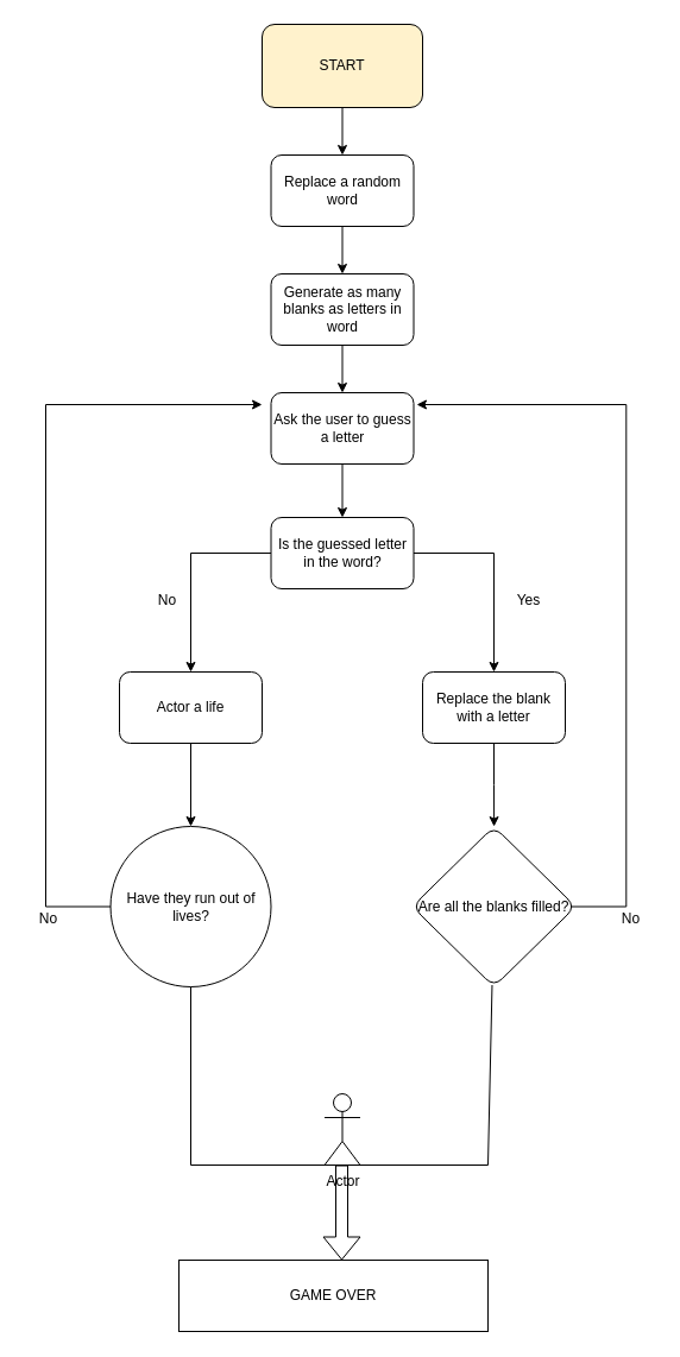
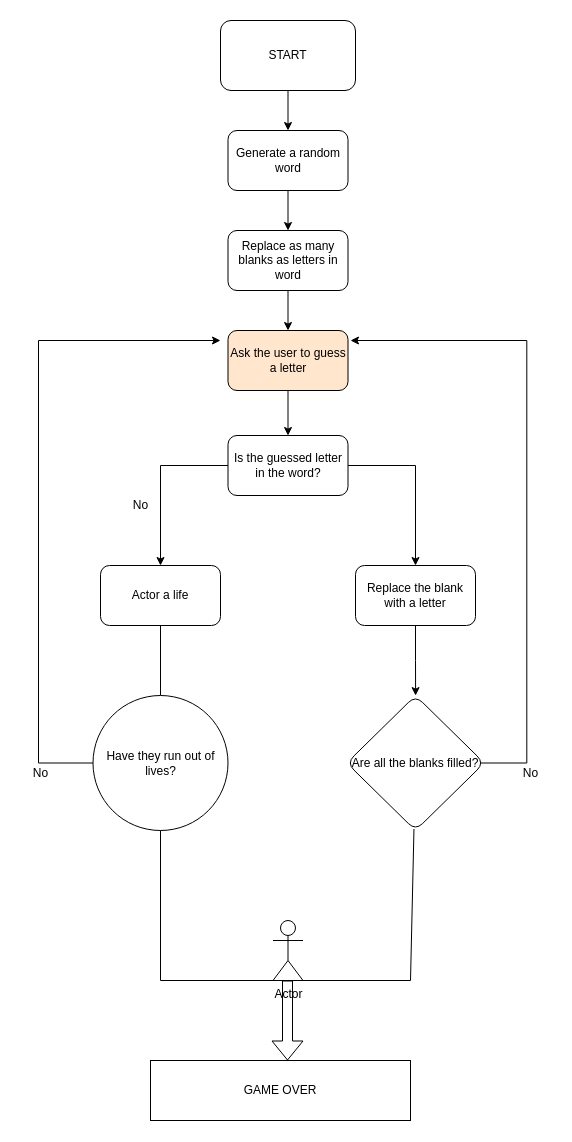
  <mxCell id="0" />
  <mxCell id="1" parent="0" />
  <mxCell id="2" value="" style="edgeStyle=orthogonalEdgeStyle;rounded=0;orthogonalLoop=1;jettySize=auto;html=1;" edge="1" parent="1" source="3" target="5"><mxGeometry relative="1" as="geometry" /></mxCell>
- <mxCell id="3" value="START" style="rounded=1;whiteSpace=wrap;html=1;fontSize=12;glass=0;strokeWidth=1;shadow=0;fillColor=#fff2cc;" parent="1" vertex="1"><mxGeometry x="220" y="20" width="135" height="70" as="geometry" /></mxCell>
+ <mxCell id="3" value="START" style="rounded=1;whiteSpace=wrap;html=1;fontSize=12;glass=0;strokeWidth=1;shadow=0;" parent="1" vertex="1"><mxGeometry x="220" y="20" width="135" height="70" as="geometry" /></mxCell>
  <mxCell id="4" value="" style="edgeStyle=orthogonalEdgeStyle;rounded=0;orthogonalLoop=1;jettySize=auto;html=1;" edge="1" parent="1" source="5" target="7"><mxGeometry relative="1" as="geometry" /></mxCell>
- <mxCell id="5" value="Replace a random word" style="whiteSpace=wrap;html=1;rounded=1;glass=0;strokeWidth=1;shadow=0;" vertex="1" parent="1"><mxGeometry x="227.5" y="130" width="120" height="60" as="geometry" /></mxCell>
+ <mxCell id="5" value="Generate a random word" style="whiteSpace=wrap;html=1;rounded=1;glass=0;strokeWidth=1;shadow=0;" vertex="1" parent="1"><mxGeometry x="227.5" y="130" width="120" height="60" as="geometry" /></mxCell>
  <mxCell id="6" value="" style="edgeStyle=orthogonalEdgeStyle;rounded=0;orthogonalLoop=1;jettySize=auto;html=1;" edge="1" parent="1" source="7" target="9"><mxGeometry relative="1" as="geometry" /></mxCell>
- <mxCell id="7" value="Generate as many blanks as letters in word" style="whiteSpace=wrap;html=1;rounded=1;glass=0;strokeWidth=1;shadow=0;" vertex="1" parent="1"><mxGeometry x="227.5" y="230" width="120" height="60" as="geometry" /></mxCell>
+ <mxCell id="7" value="Replace as many blanks as letters in word" style="whiteSpace=wrap;html=1;rounded=1;glass=0;strokeWidth=1;shadow=0;" vertex="1" parent="1"><mxGeometry x="227.5" y="230" width="120" height="60" as="geometry" /></mxCell>
  <mxCell id="8" value="" style="edgeStyle=orthogonalEdgeStyle;rounded=0;orthogonalLoop=1;jettySize=auto;html=1;" edge="1" parent="1" source="9" target="12"><mxGeometry relative="1" as="geometry" /></mxCell>
- <mxCell id="9" value="Ask the user to guess a letter" style="whiteSpace=wrap;html=1;rounded=1;glass=0;strokeWidth=1;shadow=0;" vertex="1" parent="1"><mxGeometry x="227.5" y="330" width="120" height="60" as="geometry" /></mxCell>
+ <mxCell id="9" value="Ask the user to guess a letter" style="whiteSpace=wrap;html=1;rounded=1;glass=0;strokeWidth=1;shadow=0;fillColor=#ffe6cc;" vertex="1" parent="1"><mxGeometry x="227.5" y="330" width="120" height="60" as="geometry" /></mxCell>
  <mxCell id="10" value="" style="edgeStyle=orthogonalEdgeStyle;rounded=0;orthogonalLoop=1;jettySize=auto;html=1;" edge="1" parent="1" source="12" target="14"><mxGeometry relative="1" as="geometry" /></mxCell>
  <mxCell id="11" value="" style="edgeStyle=orthogonalEdgeStyle;rounded=0;orthogonalLoop=1;jettySize=auto;html=1;" edge="1" parent="1" source="12" target="16"><mxGeometry relative="1" as="geometry" /></mxCell>
  <mxCell id="12" value="Is the guessed letter in the word?" style="whiteSpace=wrap;html=1;rounded=1;glass=0;strokeWidth=1;shadow=0;" vertex="1" parent="1"><mxGeometry x="227.5" y="435" width="120" height="60" as="geometry" /></mxCell>
  <mxCell id="13" value="" style="edgeStyle=orthogonalEdgeStyle;rounded=0;orthogonalLoop=1;jettySize=auto;html=1;fontFamily=Helvetica;fontSize=12;fontColor=default;" edge="1" parent="1" source="14" target="20"><mxGeometry relative="1" as="geometry" /></mxCell>
  <mxCell id="14" value="Replace the blank with a letter" style="whiteSpace=wrap;html=1;rounded=1;glass=0;strokeWidth=1;shadow=0;" vertex="1" parent="1"><mxGeometry x="355" y="565" width="120" height="60" as="geometry" /></mxCell>
- <mxCell id="15" value="" style="edgeStyle=orthogonalEdgeStyle;rounded=0;orthogonalLoop=1;jettySize=auto;html=1;fontFamily=Helvetica;fontSize=12;fontColor=default;" edge="1" parent="1" source="16" target="22"><mxGeometry relative="1" as="geometry" /></mxCell>
+ <mxCell id="15" value="" style="edgeStyle=orthogonalEdgeStyle;rounded=0;orthogonalLoop=1;jettySize=auto;html=1;fontFamily=Helvetica;fontSize=12;fontColor=default;endArrow=none;" edge="1" parent="1" source="16" target="22"><mxGeometry relative="1" as="geometry" /></mxCell>
  <mxCell id="16" value="Actor a life" style="whiteSpace=wrap;html=1;rounded=1;glass=0;strokeWidth=1;shadow=0;" vertex="1" parent="1"><mxGeometry x="100" y="565" width="120" height="60" as="geometry" /></mxCell>
- <mxCell id="17" value="Yes" style="text;html=1;align=center;verticalAlign=middle;resizable=0;points=[];autosize=1;strokeColor=none;fillColor=none;" vertex="1" parent="1"><mxGeometry x="424" y="490" width="40" height="30" as="geometry" /></mxCell>
  <mxCell id="18" value="&lt;div&gt;No&lt;/div&gt;" style="text;html=1;align=center;verticalAlign=middle;resizable=0;points=[];autosize=1;strokeColor=none;fillColor=none;" vertex="1" parent="1"><mxGeometry x="120" y="490" width="40" height="30" as="geometry" /></mxCell>
  <mxCell id="19" value="" style="edgeStyle=orthogonalEdgeStyle;rounded=0;orthogonalLoop=1;jettySize=auto;html=1;fontFamily=Helvetica;fontSize=12;fontColor=default;" edge="1" parent="1"><mxGeometry relative="1" as="geometry"><mxPoint x="400" y="762.5" as="sourcePoint" /><mxPoint x="350" y="340" as="targetPoint" /><Array as="points"><mxPoint x="526.25" y="763" /></Array></mxGeometry></mxCell>
  <mxCell id="20" value="Are all the blanks filled?" style="rhombus;whiteSpace=wrap;html=1;rounded=1;glass=0;strokeWidth=1;shadow=0;" vertex="1" parent="1"><mxGeometry x="346.25" y="695" width="137.5" height="135" as="geometry" /></mxCell>
  <mxCell id="21" value="" style="edgeStyle=orthogonalEdgeStyle;rounded=0;orthogonalLoop=1;jettySize=auto;html=1;fontFamily=Helvetica;fontSize=12;fontColor=default;exitX=0;exitY=0.5;exitDx=0;exitDy=0;" edge="1" parent="1" source="22"><mxGeometry relative="1" as="geometry"><mxPoint x="80" y="762.5" as="sourcePoint" /><mxPoint x="220" y="340" as="targetPoint" /><Array as="points"><mxPoint x="38" y="763" /><mxPoint x="38" y="340" /></Array></mxGeometry></mxCell>
  <mxCell id="22" value="Have they run out of lives?" style="ellipse;whiteSpace=wrap;html=1;glass=0;strokeWidth=1;shadow=0;" vertex="1" parent="1"><mxGeometry x="92.5" y="695" width="135" height="135" as="geometry" /></mxCell>
  <mxCell id="23" value="No" style="text;html=1;align=center;verticalAlign=middle;resizable=0;points=[];autosize=1;strokeColor=none;fillColor=none;fontFamily=Helvetica;fontSize=12;fontColor=default;" vertex="1" parent="1"><mxGeometry x="510" y="758" width="40" height="30" as="geometry" /></mxCell>
  <mxCell id="24" value="No" style="text;html=1;align=center;verticalAlign=middle;resizable=0;points=[];autosize=1;strokeColor=none;fillColor=none;fontFamily=Helvetica;fontSize=12;fontColor=default;" vertex="1" parent="1"><mxGeometry x="20" y="758" width="40" height="30" as="geometry" /></mxCell>
  <mxCell id="25" value="" style="endArrow=none;html=1;rounded=0;fontFamily=Helvetica;fontSize=12;fontColor=default;" edge="1" parent="1"><mxGeometry width="50" height="50" relative="1" as="geometry"><mxPoint x="160" y="980" as="sourcePoint" /><mxPoint x="410" y="980" as="targetPoint" /></mxGeometry></mxCell>
  <mxCell id="26" value="" style="endArrow=none;html=1;rounded=0;fontFamily=Helvetica;fontSize=12;fontColor=default;" edge="1" parent="1" source="20"><mxGeometry width="50" height="50" relative="1" as="geometry"><mxPoint x="280" y="990" as="sourcePoint" /><mxPoint x="410" y="980" as="targetPoint" /></mxGeometry></mxCell>
  <mxCell id="27" value="" style="endArrow=none;html=1;rounded=0;fontFamily=Helvetica;fontSize=12;fontColor=default;entryX=0.5;entryY=1;entryDx=0;entryDy=0;" edge="1" parent="1" target="22"><mxGeometry width="50" height="50" relative="1" as="geometry"><mxPoint x="160" y="980" as="sourcePoint" /><mxPoint x="330" y="940" as="targetPoint" /></mxGeometry></mxCell>
  <mxCell id="28" value="" style="shape=flexArrow;endArrow=classic;html=1;rounded=0;fontFamily=Helvetica;fontSize=12;fontColor=default;" edge="1" parent="1"><mxGeometry width="50" height="50" relative="1" as="geometry"><mxPoint x="287" y="980" as="sourcePoint" /><mxPoint x="287" y="1060" as="targetPoint" /></mxGeometry></mxCell>
  <mxCell id="29" value="Actor" style="shape=umlActor;verticalLabelPosition=bottom;verticalAlign=top;html=1;outlineConnect=0;rounded=1;shadow=0;glass=0;strokeColor=default;strokeWidth=1;align=center;fontFamily=Helvetica;fontSize=12;fontColor=default;fillColor=default;" vertex="1" parent="1"><mxGeometry x="272.5" y="920" width="30" height="60" as="geometry" /></mxCell>
  <mxCell id="30" value="GAME OVER" style="rounded=0;whiteSpace=wrap;html=1;shadow=0;glass=0;strokeColor=default;strokeWidth=1;align=center;verticalAlign=middle;fontFamily=Helvetica;fontSize=12;fontColor=default;fillColor=default;" vertex="1" parent="1"><mxGeometry x="150" y="1060" width="260" height="60" as="geometry" /></mxCell>
